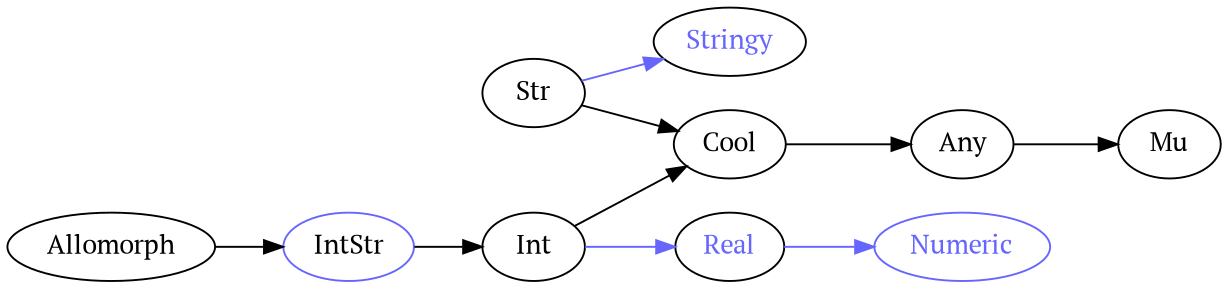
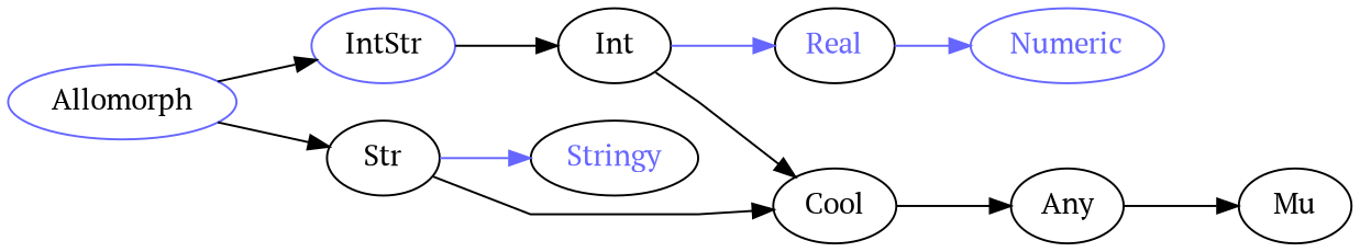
  digraph {
    bgcolor="#FFFFFF"
    fontname="PT Serif"
    rankdir=LR
    splines=polyline
    node [color="#000000" fontcolor="#000000" fontname="PT Serif"]
    edge [color="#000000" fontname="PT Serif"]
    IntStr [color="#6666FF"]
    Int
-   Allomorph
+   Allomorph [color="#6666FF"]
    Str
    Cool
    Real [fontcolor="#6666FF"]
    Any
    Mu
    Stringy [fontcolor="#6666FF"]
    Numeric [color="#6666FF" fontcolor="#6666FF"]
    IntStr -> Int
    Int -> Cool
    Int -> Real [color="#6666FF"]
    Allomorph -> IntStr
+   Allomorph -> Str
    Str -> Cool
    Str -> Stringy [color="#6666FF"]
    Cool -> Any
    Real -> Numeric [color="#6666FF"]
    Any -> Mu
  }
